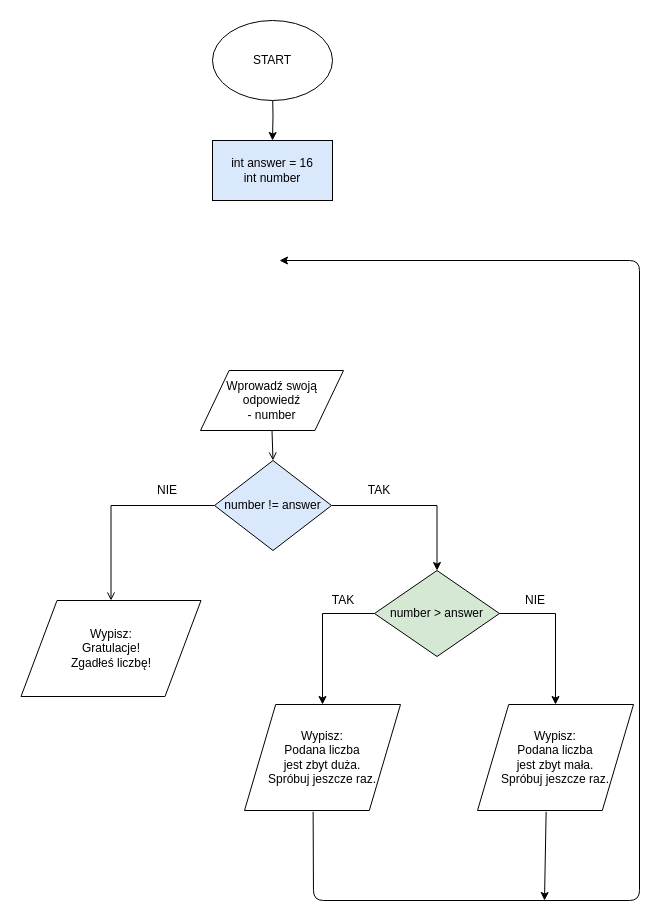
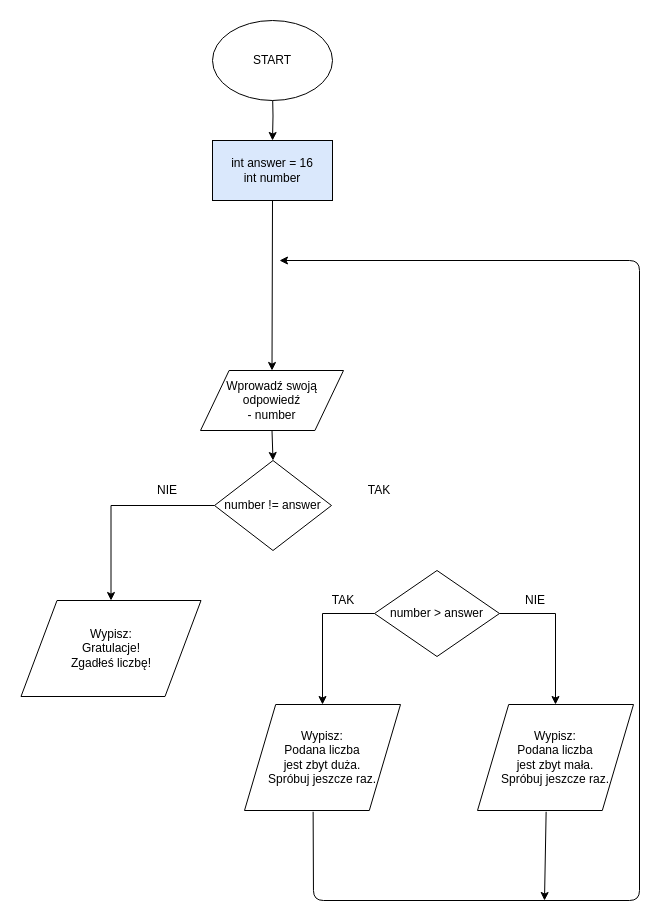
  <mxCell id="0" />
  <mxCell id="1" parent="0" />
  <mxCell id="2" value="" style="edgeStyle=orthogonalEdgeStyle;rounded=0;orthogonalLoop=1;jettySize=auto;html=1;" parent="1" target="3" edge="1"><mxGeometry relative="1" as="geometry"><mxPoint x="272" y="90" as="sourcePoint" /></mxGeometry></mxCell>
  <mxCell id="3" value="int answer = 16&lt;br&gt;int number&lt;br&gt;" style="rounded=0;whiteSpace=wrap;html=1;fillColor=#dae8fc;" parent="1" vertex="1"><mxGeometry x="212" y="140" width="120" height="60" as="geometry" /></mxCell>
  <mxCell id="4" value="Wprowadź swoją odpowiedź &lt;br&gt;- number&lt;br&gt;" style="shape=parallelogram;perimeter=parallelogramPerimeter;whiteSpace=wrap;html=1;" parent="1" vertex="1"><mxGeometry x="200" y="370" width="143" height="60" as="geometry" /></mxCell>
  <mxCell id="5" value="START" style="text;html=1;resizable=0;autosize=1;align=center;verticalAlign=middle;points=[];fillColor=none;strokeColor=none;rounded=0;" parent="1" vertex="1"><mxGeometry x="247" y="50" width="50" height="20" as="geometry" /></mxCell>
  <mxCell id="6" style="edgeStyle=orthogonalEdgeStyle;rounded=0;orthogonalLoop=1;jettySize=auto;html=1;entryX=0;entryY=0.5;entryDx=0;entryDy=0;" parent="1" edge="1"><mxGeometry relative="1" as="geometry"><mxPoint x="547" y="620" as="sourcePoint" /></mxGeometry></mxCell>
  <mxCell id="7" value="START" style="ellipse;whiteSpace=wrap;html=1;" parent="1" vertex="1"><mxGeometry x="212" y="20" width="120" height="80" as="geometry" /></mxCell>
- <mxCell id="8" style="edgeStyle=orthogonalEdgeStyle;rounded=0;orthogonalLoop=1;jettySize=auto;html=1;exitX=1;exitY=0.5;exitDx=0;exitDy=0;entryX=0.5;entryY=0;entryDx=0;entryDy=0;" parent="1" source="10" target="14" edge="1"><mxGeometry relative="1" as="geometry"><mxPoint x="449" y="670" as="targetPoint" /></mxGeometry></mxCell>
- <mxCell id="9" style="edgeStyle=orthogonalEdgeStyle;rounded=0;orthogonalLoop=1;jettySize=auto;html=1;exitX=0;exitY=0.5;exitDx=0;exitDy=0;entryX=0.5;entryY=0;entryDx=0;entryDy=0;endArrow=open;" parent="1" source="10" target="17" edge="1"><mxGeometry relative="1" as="geometry"><mxPoint x="47.714" y="683.857" as="targetPoint" /></mxGeometry></mxCell>
- <mxCell id="10" value="number != answer" style="rhombus;whiteSpace=wrap;html=1;fillColor=#dae8fc;" parent="1" vertex="1"><mxGeometry x="214" y="460" width="117" height="90" as="geometry" /></mxCell>
+ <mxCell id="9" style="edgeStyle=orthogonalEdgeStyle;rounded=0;orthogonalLoop=1;jettySize=auto;html=1;exitX=0;exitY=0.5;exitDx=0;exitDy=0;entryX=0.5;entryY=0;entryDx=0;entryDy=0;" parent="1" source="10" target="17" edge="1"><mxGeometry relative="1" as="geometry"><mxPoint x="47.714" y="683.857" as="targetPoint" /></mxGeometry></mxCell>
+ <mxCell id="10" value="number != answer" style="rhombus;whiteSpace=wrap;html=1;" parent="1" vertex="1"><mxGeometry x="214" y="460" width="117" height="90" as="geometry" /></mxCell>
  <mxCell id="11" value="NIE" style="text;html=1;strokeColor=none;fillColor=none;align=center;verticalAlign=middle;whiteSpace=wrap;rounded=0;" parent="1" vertex="1"><mxGeometry x="146.5" y="480" width="40" height="20" as="geometry" /></mxCell>
  <mxCell id="12" value="TAK" style="text;html=1;strokeColor=none;fillColor=none;align=center;verticalAlign=middle;whiteSpace=wrap;rounded=0;" parent="1" vertex="1"><mxGeometry x="358.5" y="480" width="40" height="20" as="geometry" /></mxCell>
  <mxCell id="13" style="edgeStyle=orthogonalEdgeStyle;rounded=0;orthogonalLoop=1;jettySize=auto;html=1;exitX=0;exitY=0.5;exitDx=0;exitDy=0;entryX=0.5;entryY=0;entryDx=0;entryDy=0;" parent="1" source="14" target="20" edge="1"><mxGeometry relative="1" as="geometry"><mxPoint x="297.714" y="736.714" as="targetPoint" /></mxGeometry></mxCell>
- <mxCell id="14" value="number &amp;gt; answer&lt;br&gt;" style="rhombus;whiteSpace=wrap;html=1;fillColor=#d5e8d4;" parent="1" vertex="1"><mxGeometry x="374" y="570" width="125" height="86" as="geometry" /></mxCell>
+ <mxCell id="14" value="number &amp;gt; answer&lt;br&gt;" style="rhombus;whiteSpace=wrap;html=1;" parent="1" vertex="1"><mxGeometry x="374" y="570" width="125" height="86" as="geometry" /></mxCell>
  <mxCell id="15" value="NIE" style="text;html=1;strokeColor=none;fillColor=none;align=center;verticalAlign=middle;whiteSpace=wrap;rounded=0;" parent="1" vertex="1"><mxGeometry x="515" y="590" width="40" height="20" as="geometry" /></mxCell>
  <mxCell id="16" value="TAK" style="text;html=1;strokeColor=none;fillColor=none;align=center;verticalAlign=middle;whiteSpace=wrap;rounded=0;" parent="1" vertex="1"><mxGeometry x="323" y="590" width="40" height="20" as="geometry" /></mxCell>
  <mxCell id="17" value="Wypisz:&lt;br&gt;Gratulacje! &lt;br&gt;Zgadłeś liczbę!&lt;br&gt;" style="shape=parallelogram;perimeter=parallelogramPerimeter;whiteSpace=wrap;html=1;" parent="1" vertex="1"><mxGeometry x="20.5" y="600" width="180" height="96" as="geometry" /></mxCell>
- <mxCell id="18" value="" style="endArrow=open;html=1;exitX=0.5;exitY=1;exitDx=0;exitDy=0;entryX=0.5;entryY=0;entryDx=0;entryDy=0;" parent="1" source="4" target="10" edge="1"><mxGeometry width="50" height="50" relative="1" as="geometry"><mxPoint x="379" y="370" as="sourcePoint" /><mxPoint x="429" y="320" as="targetPoint" /></mxGeometry></mxCell>
+ <mxCell id="18" value="" style="endArrow=classic;html=1;exitX=0.5;exitY=1;exitDx=0;exitDy=0;entryX=0.5;entryY=0;entryDx=0;entryDy=0;" parent="1" source="4" target="10" edge="1"><mxGeometry width="50" height="50" relative="1" as="geometry"><mxPoint x="379" y="370" as="sourcePoint" /><mxPoint x="429" y="320" as="targetPoint" /></mxGeometry></mxCell>
  <mxCell id="19" style="edgeStyle=orthogonalEdgeStyle;rounded=0;orthogonalLoop=1;jettySize=auto;html=1;exitX=1;exitY=0.5;exitDx=0;exitDy=0;entryX=0.5;entryY=0;entryDx=0;entryDy=0;" parent="1" source="14" target="22" edge="1"><mxGeometry relative="1" as="geometry"><mxPoint x="554.857" y="703.857" as="targetPoint" /><mxPoint x="628.929" y="621.929" as="sourcePoint" /></mxGeometry></mxCell>
  <mxCell id="20" value="Wypisz:&lt;br&gt;Podana liczba &lt;br&gt;jest zbyt duża.&lt;br&gt;Spróbuj jeszcze raz.&lt;br&gt;" style="shape=parallelogram;perimeter=parallelogramPerimeter;whiteSpace=wrap;html=1;" parent="1" vertex="1"><mxGeometry x="244" y="704" width="156" height="106" as="geometry" /></mxCell>
  <mxCell id="21" value="" style="endArrow=classic;html=1;exitX=0.44;exitY=1.012;exitDx=0;exitDy=0;exitPerimeter=0;" parent="1" source="20" edge="1"><mxGeometry width="50" height="50" relative="1" as="geometry"><mxPoint x="219" y="920" as="sourcePoint" /><mxPoint x="279" y="260" as="targetPoint" /><Array as="points"><mxPoint x="313" y="900" /><mxPoint x="639" y="900" /><mxPoint x="639" y="260" /></Array></mxGeometry></mxCell>
  <mxCell id="22" value="Wypisz:&lt;br&gt;Podana liczba &lt;br&gt;jest zbyt mała.&lt;br&gt;Spróbuj jeszcze raz.&lt;br&gt;" style="shape=parallelogram;perimeter=parallelogramPerimeter;whiteSpace=wrap;html=1;" parent="1" vertex="1"><mxGeometry x="477" y="704" width="156" height="106" as="geometry" /></mxCell>
  <mxCell id="23" value="" style="endArrow=classic;html=1;exitX=0.44;exitY=1.012;exitDx=0;exitDy=0;exitPerimeter=0;" parent="1" source="22" edge="1"><mxGeometry width="50" height="50" relative="1" as="geometry"><mxPoint x="452" y="948" as="sourcePoint" /><mxPoint x="544" y="900" as="targetPoint" /></mxGeometry></mxCell>
+ <mxCell id="24" value="" style="endArrow=classic;html=1;exitX=0.5;exitY=1;exitDx=0;exitDy=0;entryX=0.5;entryY=0;entryDx=0;entryDy=0;" parent="1" source="3" target="4" edge="1"><mxGeometry width="50" height="50" relative="1" as="geometry"><mxPoint x="169" y="340" as="sourcePoint" /><mxPoint x="219" y="290" as="targetPoint" /></mxGeometry></mxCell>
